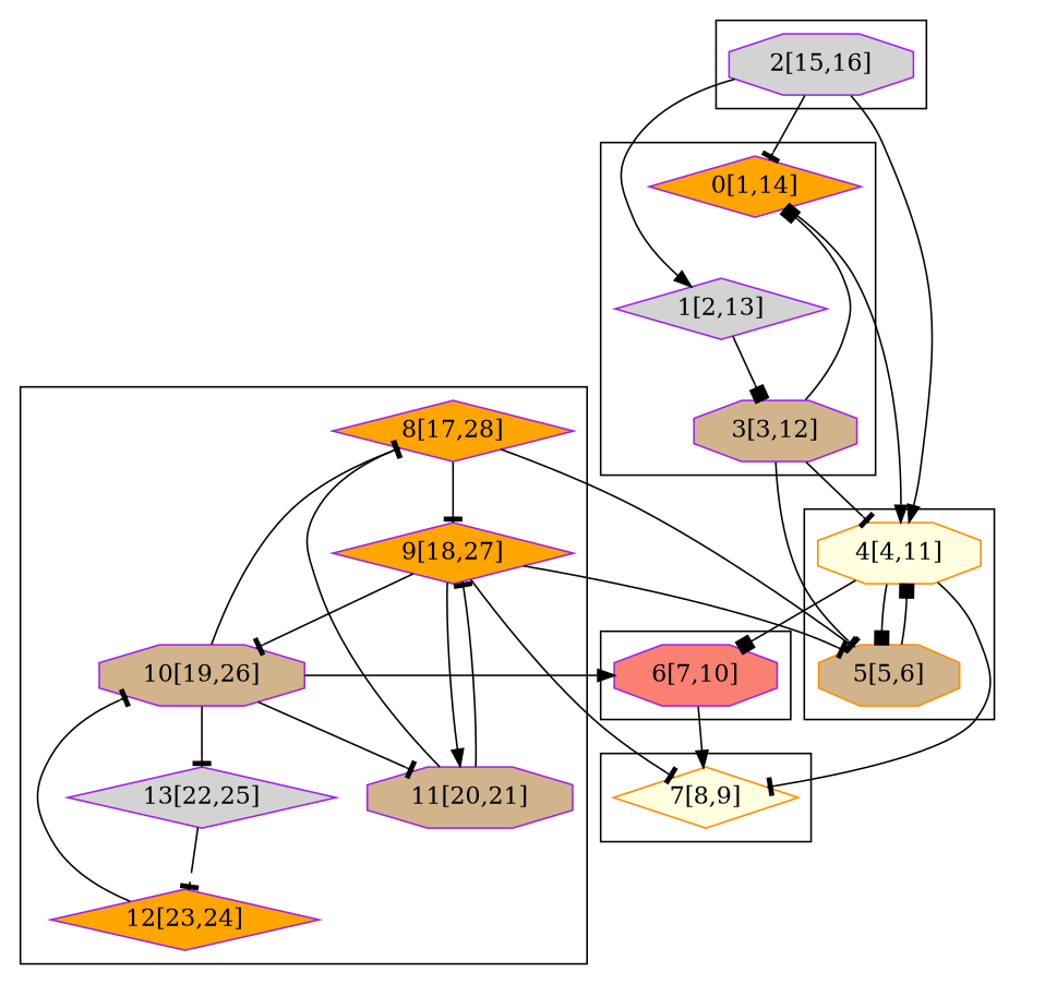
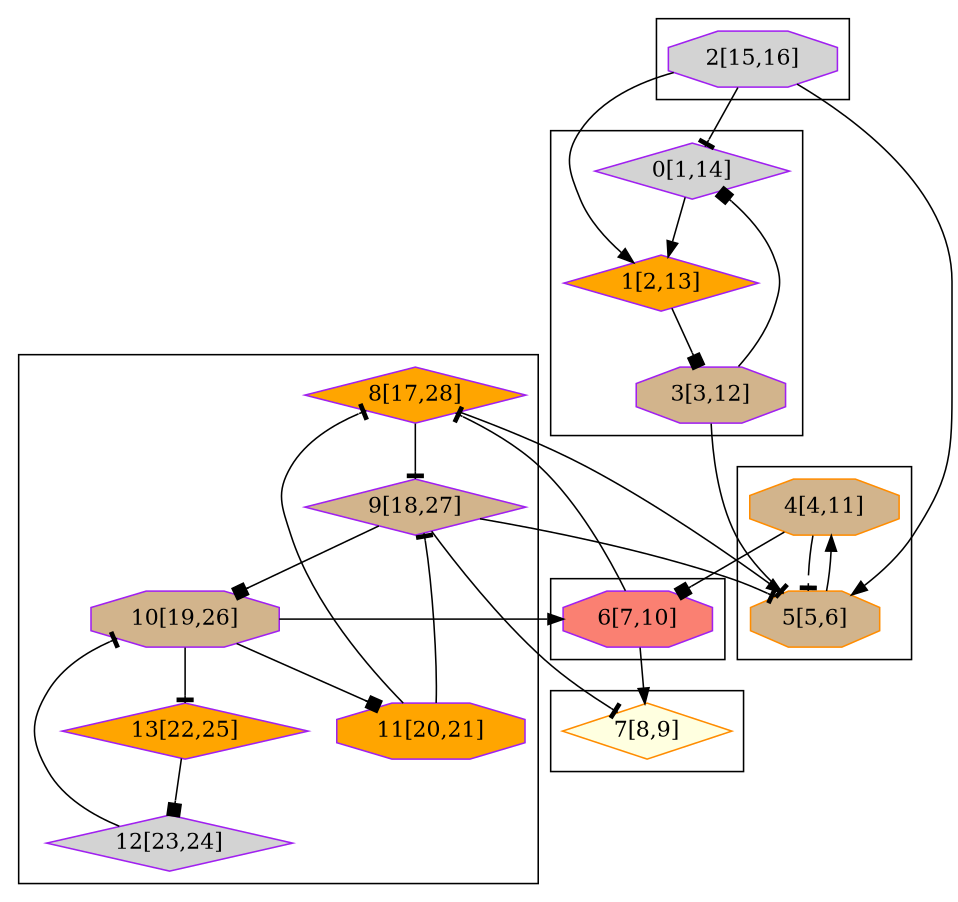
  digraph {
    node [color=purple fillcolor=orange shape=diamond style=filled]
    edge [arrowhead=tee]
    n1 [label="8[17,28]"]
-   n2 [label="9[18,27]"]
+   n2 [fillcolor=tan label="9[18,27]"]
    n3 [fillcolor=tan label="10[19,26]" shape=octagon]
-   n4 [fillcolor=tan label="11[20,21]" shape=octagon]
-   n5 [label="12[23,24]"]
-   n6 [fillcolor=lightgrey label="13[22,25]"]
+   n4 [label="11[20,21]" shape=octagon]
+   n5 [fillcolor=lightgrey label="12[23,24]"]
+   n6 [label="13[22,25]"]
    n7 [fillcolor=lightgrey label="2[15,16]" shape=octagon]
-   n8 [label="0[1,14]"]
-   n9 [fillcolor=lightgrey label="1[2,13]"]
+   n8 [fillcolor=lightgrey label="0[1,14]"]
+   n9 [label="1[2,13]"]
    n10 [fillcolor=tan label="3[3,12]" shape=octagon]
-   n11 [color=darkorange fillcolor=lightyellow label="4[4,11]" shape=octagon]
+   n11 [color=darkorange fillcolor=tan label="4[4,11]" shape=octagon]
    n12 [color=darkorange fillcolor=tan label="5[5,6]" shape=octagon]
    n13 [fillcolor=salmon label="6[7,10]" shape=octagon]
    n14 [color=darkorange fillcolor=lightyellow label="7[8,9]"]
    subgraph cluster_1 {
      rank=same
      n1
      n2
      n3
      n4
      n5
      n6
    }
    subgraph cluster_2 {
      rank=same
      n7
    }
    subgraph cluster_3 {
      rank=same
      n8
      n9
      n10
    }
    subgraph cluster_4 {
      rank=same
      n11
      n12
    }
    subgraph cluster_5 {
      rank=same
      n13
    }
    subgraph cluster_6 {
      rank=same
      n14
    }
    n1 -> n2
-   n1 -> n12
-   n2 -> n3
-   n2 -> n4 [arrowhead=normal]
+   n1 -> n12 [arrowhead=normal]
+   n2 -> n3 [arrowhead=box]
    n2 -> n12
    n2 -> n14
-   n3 -> n1
-   n3 -> n4
+   n13 -> n1
+   n3 -> n4 [arrowhead=box]
    n3 -> n6
    n3 -> n13 [arrowhead=normal]
    n4 -> n1
    n4 -> n2
    n5 -> n3
-   n6 -> n5
+   n6 -> n5 [arrowhead=box]
    n7 -> n8
    n7 -> n9 [arrowhead=normal]
-   n7 -> n11 [arrowhead=normal]
-   n8 -> n11 [arrowhead=normal]
+   n7 -> n12 [arrowhead=normal]
+   n8 -> n9 [arrowhead=normal]
    n9 -> n10 [arrowhead=box]
    n10 -> n8 [arrowhead=box]
-   n10 -> n11
    n10 -> n12
-   n11 -> n12 [arrowhead=box]
+   n11 -> n12
    n11 -> n13 [arrowhead=box]
-   n11 -> n14
-   n12 -> n11 [arrowhead=box]
+   n12 -> n11 [arrowhead=normal]
    n13 -> n14 [arrowhead=normal]
  }
